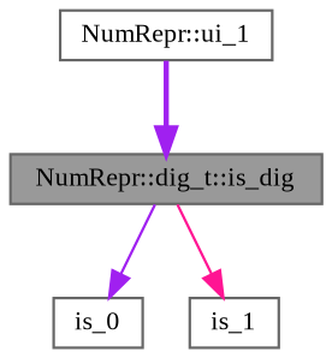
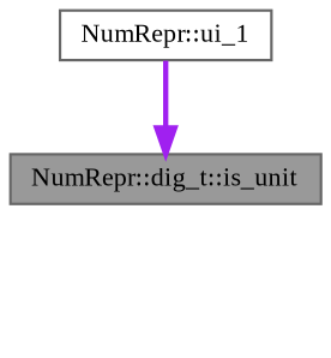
  digraph {
    fontname="Liberation Serif"
    rankdir=TB
    node [color=grey40 fillcolor=white fontname="Liberation Serif" fontsize=10 shape=box style=filled]
    edge [color=purple fontname="Liberation Serif" fontsize=10 labelfontname=Helvetica labelfontsize=10 style=solid]
-   n1 [color=gray40 fillcolor=grey60 fontcolor=black height=0.2 label="NumRepr::dig_t::is_dig" width=0.4]
-   n2 [height=0.2 label=is_0 width=0.4]
-   n3 [height=0.2 label=is_1 width=0.4]
+   n1 [color=gray40 fillcolor=grey60 fontcolor=black height=0.2 label="NumRepr::dig_t::is_unit" width=0.4]
    n4 [height=0.2 label="NumRepr::ui_1" width=0.4]
-   n1 -> n2
-   n1 -> n3 [color=deeppink]
    n4 -> n1 [style=bold]
  }
